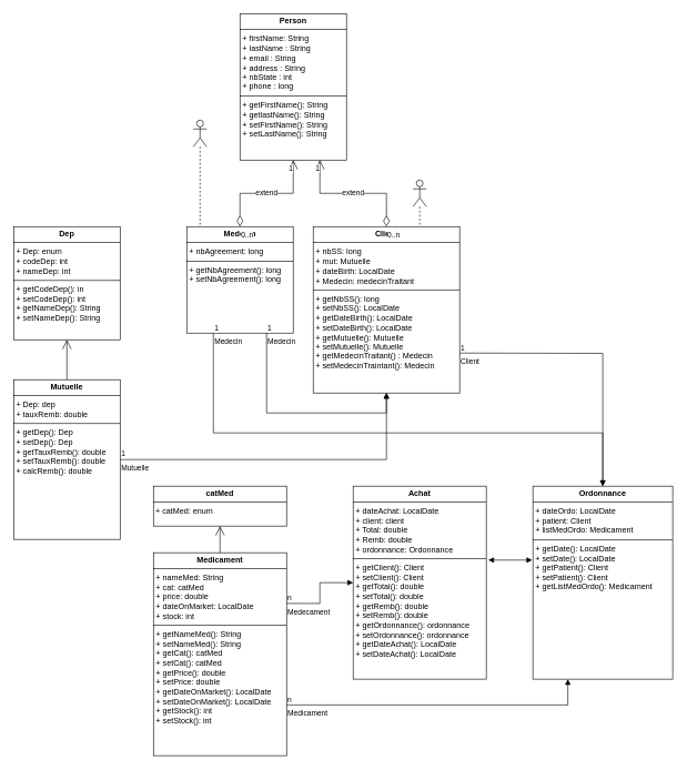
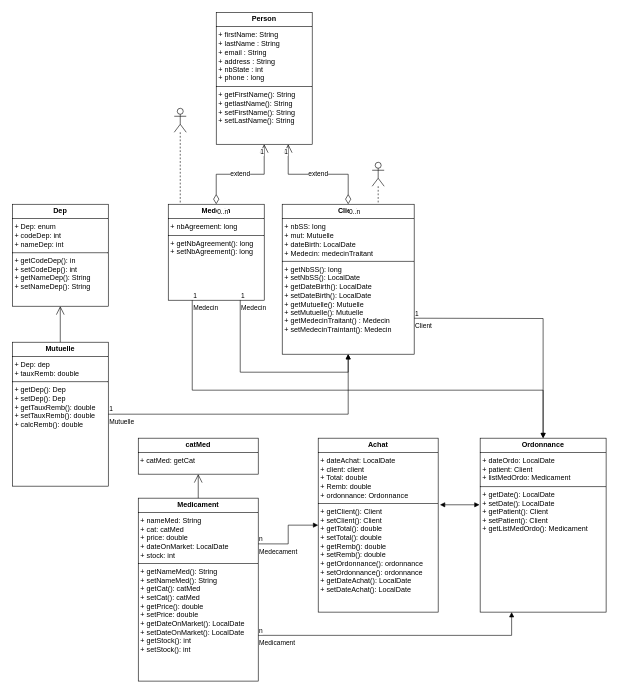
  <mxCell id="0" />
  <mxCell id="1" parent="0" />
  <mxCell id="2" value="&lt;p style=&quot;margin:0px;margin-top:4px;text-align:center;&quot;&gt;&lt;b&gt;Medecin&lt;/b&gt;&lt;/p&gt;&lt;hr size=&quot;1&quot; style=&quot;border-style:solid;&quot;&gt;&lt;p style=&quot;margin:0px;margin-left:4px;&quot;&gt;+ nbAgreement: long&lt;/p&gt;&lt;hr size=&quot;1&quot; style=&quot;border-style:solid;&quot;&gt;&lt;p style=&quot;margin:0px;margin-left:4px;&quot;&gt;+ getNbAgreement(): long&lt;/p&gt;&lt;p style=&quot;margin:0px;margin-left:4px;&quot;&gt;+ setNbAgreement(): long&lt;/p&gt;" style="verticalAlign=top;align=left;overflow=fill;html=1;whiteSpace=wrap;" vertex="1" parent="1"><mxGeometry x="280" y="340" width="160" height="160" as="geometry" /></mxCell>
  <mxCell id="3" value="&lt;p style=&quot;margin:0px;margin-top:4px;text-align:center;&quot;&gt;&lt;b&gt;Person&lt;/b&gt;&lt;/p&gt;&lt;hr size=&quot;1&quot; style=&quot;border-style:solid;&quot;&gt;&lt;p style=&quot;margin:0px;margin-left:4px;&quot;&gt;+ firstName: String&lt;/p&gt;&lt;p style=&quot;margin:0px;margin-left:4px;&quot;&gt;+ lastName : String&lt;/p&gt;&lt;p style=&quot;margin:0px;margin-left:4px;&quot;&gt;+ email : String&lt;/p&gt;&lt;p style=&quot;margin:0px;margin-left:4px;&quot;&gt;+ address : String&lt;/p&gt;&lt;p style=&quot;margin:0px;margin-left:4px;&quot;&gt;+ nbState : int&lt;/p&gt;&lt;p style=&quot;margin:0px;margin-left:4px;&quot;&gt;+ phone : long&lt;/p&gt;&lt;hr size=&quot;1&quot; style=&quot;border-style:solid;&quot;&gt;&lt;p style=&quot;margin:0px;margin-left:4px;&quot;&gt;+ getFirstName(): String&lt;/p&gt;&lt;p style=&quot;margin:0px;margin-left:4px;&quot;&gt;+ getlastName(): String&lt;/p&gt;&lt;p style=&quot;margin:0px;margin-left:4px;&quot;&gt;+ setFirstName(): String&lt;/p&gt;&lt;p style=&quot;margin:0px;margin-left:4px;&quot;&gt;+ setLastName(): String&lt;/p&gt;" style="verticalAlign=top;align=left;overflow=fill;html=1;whiteSpace=wrap;" vertex="1" parent="1"><mxGeometry x="360" y="20" width="160" height="220" as="geometry" /></mxCell>
  <mxCell id="4" value="extend" style="endArrow=open;html=1;endSize=12;startArrow=diamondThin;startSize=14;startFill=0;edgeStyle=orthogonalEdgeStyle;rounded=0;entryX=0.5;entryY=1;entryDx=0;entryDy=0;exitX=0.5;exitY=0;exitDx=0;exitDy=0;" edge="1" parent="1" source="2" target="3"><mxGeometry relative="1" as="geometry"><mxPoint x="350" y="330" as="sourcePoint" /><mxPoint x="510" y="330" as="targetPoint" /></mxGeometry></mxCell>
  <mxCell id="5" value="0..n" style="edgeLabel;resizable=0;html=1;align=left;verticalAlign=top;" connectable="0" vertex="1" parent="4"><mxGeometry x="-1" relative="1" as="geometry" /></mxCell>
  <mxCell id="6" value="1" style="edgeLabel;resizable=0;html=1;align=right;verticalAlign=top;" connectable="0" vertex="1" parent="4"><mxGeometry x="1" relative="1" as="geometry" /></mxCell>
  <mxCell id="7" value="&lt;p style=&quot;margin:0px;margin-top:4px;text-align:center;&quot;&gt;&lt;b&gt;Client&lt;/b&gt;&lt;/p&gt;&lt;hr size=&quot;1&quot; style=&quot;border-style:solid;&quot;&gt;&lt;p style=&quot;margin:0px;margin-left:4px;&quot;&gt;+ nbSS: long&lt;/p&gt;&lt;p style=&quot;margin:0px;margin-left:4px;&quot;&gt;+ mut: Mutuelle&lt;/p&gt;&lt;p style=&quot;margin:0px;margin-left:4px;&quot;&gt;+ dateBirth: LocalDate&lt;/p&gt;&lt;p style=&quot;margin:0px;margin-left:4px;&quot;&gt;+ Medecin: medecinTraitant&lt;/p&gt;&lt;hr size=&quot;1&quot; style=&quot;border-style:solid;&quot;&gt;&lt;p style=&quot;margin:0px;margin-left:4px;&quot;&gt;+ getNbSS(): long&lt;/p&gt;&lt;p style=&quot;margin:0px;margin-left:4px;&quot;&gt;+ setNbSS(): LocalDate&lt;/p&gt;&lt;p style=&quot;margin:0px;margin-left:4px;&quot;&gt;+ getDateBirth(): LocalDate&lt;/p&gt;&lt;p style=&quot;margin:0px;margin-left:4px;&quot;&gt;+ setDateBirth(): LocalDate&lt;/p&gt;&lt;p style=&quot;margin:0px;margin-left:4px;&quot;&gt;+ getMutuelle(): Mutuelle&lt;/p&gt;&lt;p style=&quot;margin:0px;margin-left:4px;&quot;&gt;+ setMutuelle(): Mutuelle&lt;/p&gt;&lt;p style=&quot;margin:0px;margin-left:4px;&quot;&gt;+ getMedecinTraitant() : Medecin&lt;/p&gt;&lt;p style=&quot;margin:0px;margin-left:4px;&quot;&gt;+ setMedecinTraintant(): Medecin&lt;/p&gt;&lt;p style=&quot;margin:0px;margin-left:4px;&quot;&gt;&lt;br&gt;&lt;/p&gt;&lt;p style=&quot;margin:0px;margin-left:4px;&quot;&gt;&lt;br&gt;&lt;/p&gt;" style="verticalAlign=top;align=left;overflow=fill;html=1;whiteSpace=wrap;" vertex="1" parent="1"><mxGeometry x="470" y="340" width="220" height="250" as="geometry" /></mxCell>
  <mxCell id="8" value="extend" style="endArrow=open;html=1;endSize=12;startArrow=diamondThin;startSize=14;startFill=0;edgeStyle=orthogonalEdgeStyle;rounded=0;entryX=0.75;entryY=1;entryDx=0;entryDy=0;exitX=0.5;exitY=0;exitDx=0;exitDy=0;" edge="1" parent="1" source="7" target="3"><mxGeometry relative="1" as="geometry"><mxPoint x="500" y="290" as="sourcePoint" /><mxPoint x="660" y="290" as="targetPoint" /></mxGeometry></mxCell>
  <mxCell id="9" value="0..n" style="edgeLabel;resizable=0;html=1;align=left;verticalAlign=top;" connectable="0" vertex="1" parent="8"><mxGeometry x="-1" relative="1" as="geometry" /></mxCell>
  <mxCell id="10" value="1" style="edgeLabel;resizable=0;html=1;align=right;verticalAlign=top;" connectable="0" vertex="1" parent="8"><mxGeometry x="1" relative="1" as="geometry" /></mxCell>
  <mxCell id="11" value="&lt;p style=&quot;margin:0px;margin-top:4px;text-align:center;&quot;&gt;&lt;b&gt;Mutuelle&lt;/b&gt;&lt;/p&gt;&lt;hr size=&quot;1&quot; style=&quot;border-style:solid;&quot;&gt;&lt;p style=&quot;margin:0px;margin-left:4px;&quot;&gt;+ Dep: dep&lt;/p&gt;&lt;p style=&quot;margin:0px;margin-left:4px;&quot;&gt;+ tauxRemb: double&lt;/p&gt;&lt;hr size=&quot;1&quot; style=&quot;border-style:solid;&quot;&gt;&lt;p style=&quot;margin:0px;margin-left:4px;&quot;&gt;+ getDep(): Dep&lt;/p&gt;&lt;p style=&quot;margin:0px;margin-left:4px;&quot;&gt;+ setDep(): Dep&lt;/p&gt;&lt;p style=&quot;margin:0px;margin-left:4px;&quot;&gt;+ getTauxRemb(): double&lt;/p&gt;&lt;p style=&quot;margin:0px;margin-left:4px;&quot;&gt;+ setTauxRemb(): double&lt;/p&gt;&lt;p style=&quot;margin:0px;margin-left:4px;&quot;&gt;+ calcRemb(): double&lt;/p&gt;&lt;p style=&quot;margin:0px;margin-left:4px;&quot;&gt;&lt;br&gt;&lt;/p&gt;" style="verticalAlign=top;align=left;overflow=fill;html=1;whiteSpace=wrap;" vertex="1" parent="1"><mxGeometry x="20" y="570" width="160" height="240" as="geometry" /></mxCell>
  <mxCell id="12" value="&lt;p style=&quot;margin:0px;margin-top:4px;text-align:center;&quot;&gt;&lt;b&gt;Ordonnance&lt;/b&gt;&lt;/p&gt;&lt;hr size=&quot;1&quot; style=&quot;border-style:solid;&quot;&gt;&lt;p style=&quot;margin:0px;margin-left:4px;&quot;&gt;+ dateOrdo: LocalDate&lt;/p&gt;&lt;p style=&quot;margin:0px;margin-left:4px;&quot;&gt;+ patient: Client&lt;/p&gt;&lt;p style=&quot;margin:0px;margin-left:4px;&quot;&gt;+ listMedOrdo: Medicament&lt;/p&gt;&lt;hr size=&quot;1&quot; style=&quot;border-style:solid;&quot;&gt;&lt;p style=&quot;margin:0px;margin-left:4px;&quot;&gt;+ getDate(): LocalDate&lt;/p&gt;&lt;p style=&quot;margin:0px;margin-left:4px;&quot;&gt;+ setDate(): LocalDate&lt;/p&gt;&lt;p style=&quot;margin:0px;margin-left:4px;&quot;&gt;+ getPatient(): Client&lt;/p&gt;&lt;p style=&quot;margin:0px;margin-left:4px;&quot;&gt;+ setPatient(): Client&lt;/p&gt;&lt;p style=&quot;margin:0px;margin-left:4px;&quot;&gt;+ getListMedOrdo(): Medicament&lt;/p&gt;" style="verticalAlign=top;align=left;overflow=fill;html=1;whiteSpace=wrap;" vertex="1" parent="1"><mxGeometry x="800" y="730" width="210" height="290" as="geometry" /></mxCell>
  <mxCell id="13" value="&lt;p style=&quot;margin:0px;margin-top:4px;text-align:center;&quot;&gt;&lt;b&gt;Medicament&lt;/b&gt;&lt;/p&gt;&lt;hr size=&quot;1&quot; style=&quot;border-style:solid;&quot;&gt;&lt;p style=&quot;margin:0px;margin-left:4px;&quot;&gt;+ nameMed: String&lt;/p&gt;&lt;p style=&quot;margin:0px;margin-left:4px;&quot;&gt;+ cat: catMed&lt;/p&gt;&lt;p style=&quot;margin:0px;margin-left:4px;&quot;&gt;+ price: double&lt;/p&gt;&lt;p style=&quot;margin:0px;margin-left:4px;&quot;&gt;+ dateOnMarket: LocalDate&lt;/p&gt;&lt;p style=&quot;margin:0px;margin-left:4px;&quot;&gt;+ stock: int&lt;/p&gt;&lt;hr size=&quot;1&quot; style=&quot;border-style:solid;&quot;&gt;&lt;p style=&quot;margin:0px;margin-left:4px;&quot;&gt;+ getNameMed(): String&lt;/p&gt;&lt;p style=&quot;margin:0px;margin-left:4px;&quot;&gt;+ setNameMed(): String&lt;/p&gt;&lt;p style=&quot;margin:0px;margin-left:4px;&quot;&gt;+ getCat(): catMed&lt;/p&gt;&lt;p style=&quot;margin:0px;margin-left:4px;&quot;&gt;+ setCat(): catMed&lt;/p&gt;&lt;p style=&quot;margin:0px;margin-left:4px;&quot;&gt;+ getPrice(): double&lt;/p&gt;&lt;p style=&quot;margin:0px;margin-left:4px;&quot;&gt;+ setPrice: double&lt;/p&gt;&lt;p style=&quot;margin:0px;margin-left:4px;&quot;&gt;+ getDateOnMarket(): LocalDate&lt;/p&gt;&lt;p style=&quot;margin:0px;margin-left:4px;&quot;&gt;+ setDateOnMarket(): LocalDate&lt;/p&gt;&lt;p style=&quot;margin:0px;margin-left:4px;&quot;&gt;+ getStock(): int&lt;/p&gt;&lt;p style=&quot;margin:0px;margin-left:4px;&quot;&gt;+ setStock(): int&lt;/p&gt;&lt;p style=&quot;margin:0px;margin-left:4px;&quot;&gt;&lt;br&gt;&lt;/p&gt;" style="verticalAlign=top;align=left;overflow=fill;html=1;whiteSpace=wrap;" vertex="1" parent="1"><mxGeometry x="230" y="830" width="200" height="305" as="geometry" /></mxCell>
- <mxCell id="14" value="&lt;p style=&quot;margin:0px;margin-top:4px;text-align:center;&quot;&gt;&lt;b&gt;catMed&lt;/b&gt;&lt;/p&gt;&lt;hr size=&quot;1&quot; style=&quot;border-style:solid;&quot;&gt;&amp;nbsp;+ catMed: enum&lt;div style=&quot;height:2px;&quot;&gt;&lt;/div&gt;" style="verticalAlign=top;align=left;overflow=fill;html=1;whiteSpace=wrap;" vertex="1" parent="1"><mxGeometry x="230" y="730" width="200" height="60" as="geometry" /></mxCell>
+ <mxCell id="14" value="&lt;p style=&quot;margin:0px;margin-top:4px;text-align:center;&quot;&gt;&lt;b&gt;catMed&lt;/b&gt;&lt;/p&gt;&lt;hr size=&quot;1&quot; style=&quot;border-style:solid;&quot;&gt;&amp;nbsp;+ catMed: getCat&lt;div style=&quot;height:2px;&quot;&gt;&lt;/div&gt;" style="verticalAlign=top;align=left;overflow=fill;html=1;whiteSpace=wrap;" vertex="1" parent="1"><mxGeometry x="230" y="730" width="200" height="60" as="geometry" /></mxCell>
  <mxCell id="15" value="" style="endArrow=open;endFill=1;endSize=12;html=1;rounded=0;entryX=0.5;entryY=1;entryDx=0;entryDy=0;exitX=0.5;exitY=0;exitDx=0;exitDy=0;" edge="1" parent="1" source="13" target="14"><mxGeometry width="160" relative="1" as="geometry"><mxPoint x="320" y="777" as="sourcePoint" /><mxPoint x="370" y="760" as="targetPoint" /></mxGeometry></mxCell>
  <mxCell id="16" value="&lt;p style=&quot;margin:0px;margin-top:4px;text-align:center;&quot;&gt;&lt;b&gt;Dep&lt;/b&gt;&lt;/p&gt;&lt;hr size=&quot;1&quot; style=&quot;border-style:solid;&quot;&gt;&lt;p style=&quot;margin:0px;margin-left:4px;&quot;&gt;+ Dep: enum&lt;/p&gt;&lt;p style=&quot;margin:0px;margin-left:4px;&quot;&gt;+ codeDep: int&lt;/p&gt;&lt;p style=&quot;margin:0px;margin-left:4px;&quot;&gt;+ nameDep: int&lt;/p&gt;&lt;hr size=&quot;1&quot; style=&quot;border-style:solid;&quot;&gt;&lt;p style=&quot;margin:0px;margin-left:4px;&quot;&gt;+ getCodeDep(): in&lt;/p&gt;&lt;p style=&quot;margin:0px;margin-left:4px;&quot;&gt;+ setCodeDep(): int&lt;/p&gt;&lt;p style=&quot;margin:0px;margin-left:4px;&quot;&gt;+ getNameDep(): String&lt;/p&gt;&lt;p style=&quot;margin:0px;margin-left:4px;&quot;&gt;+ setNameDep(): String&lt;/p&gt;" style="verticalAlign=top;align=left;overflow=fill;html=1;whiteSpace=wrap;" vertex="1" parent="1"><mxGeometry x="20" y="340" width="160" height="170" as="geometry" /></mxCell>
  <mxCell id="17" value="" style="endArrow=open;endFill=1;endSize=12;html=1;rounded=0;exitX=0.5;exitY=0;exitDx=0;exitDy=0;entryX=0.5;entryY=1;entryDx=0;entryDy=0;" edge="1" parent="1" source="11" target="16"><mxGeometry width="160" relative="1" as="geometry"><mxPoint x="100" y="550" as="sourcePoint" /><mxPoint x="260" y="550" as="targetPoint" /></mxGeometry></mxCell>
  <mxCell id="18" value="&lt;p style=&quot;margin:0px;margin-top:4px;text-align:center;&quot;&gt;&lt;b&gt;Achat&lt;/b&gt;&lt;/p&gt;&lt;hr size=&quot;1&quot; style=&quot;border-style:solid;&quot;&gt;&lt;p style=&quot;margin:0px;margin-left:4px;&quot;&gt;+ dateAchat: LocalDate&lt;/p&gt;&lt;p style=&quot;margin:0px;margin-left:4px;&quot;&gt;+ client: client&lt;/p&gt;&lt;p style=&quot;margin:0px;margin-left:4px;&quot;&gt;+ Total: double&lt;/p&gt;&lt;p style=&quot;margin:0px;margin-left:4px;&quot;&gt;+ Remb: double&lt;/p&gt;&lt;p style=&quot;margin:0px;margin-left:4px;&quot;&gt;+ ordonnance: Ordonnance&lt;/p&gt;&lt;hr size=&quot;1&quot; style=&quot;border-style:solid;&quot;&gt;&lt;p style=&quot;margin:0px;margin-left:4px;&quot;&gt;+ getClient(): Client&lt;/p&gt;&lt;p style=&quot;margin:0px;margin-left:4px;&quot;&gt;+ setClient(): Client&lt;/p&gt;&lt;p style=&quot;margin:0px;margin-left:4px;&quot;&gt;+ getTotal(): double&lt;/p&gt;&lt;p style=&quot;margin:0px;margin-left:4px;&quot;&gt;+ setTotal(): double&lt;/p&gt;&lt;p style=&quot;margin:0px;margin-left:4px;&quot;&gt;+ getRemb(): double&lt;/p&gt;&lt;p style=&quot;margin:0px;margin-left:4px;&quot;&gt;+ setRemb(): double&lt;/p&gt;&lt;p style=&quot;margin:0px;margin-left:4px;&quot;&gt;+ getOrdonnance(): ordonnance&lt;/p&gt;&lt;p style=&quot;margin:0px;margin-left:4px;&quot;&gt;+ setOrdonnance(): ordonnance&lt;/p&gt;&lt;p style=&quot;margin:0px;margin-left:4px;&quot;&gt;+ getDateAchat(): LocalDate&lt;/p&gt;&lt;p style=&quot;margin:0px;margin-left:4px;&quot;&gt;+ setDateAchat(): LocalDate&lt;/p&gt;" style="verticalAlign=top;align=left;overflow=fill;html=1;whiteSpace=wrap;" vertex="1" parent="1"><mxGeometry x="530" y="730" width="200" height="290" as="geometry" /></mxCell>
  <mxCell id="19" value="" style="endArrow=block;startArrow=block;endFill=1;startFill=1;html=1;rounded=0;exitX=1.015;exitY=0.383;exitDx=0;exitDy=0;exitPerimeter=0;entryX=-0.005;entryY=0.383;entryDx=0;entryDy=0;entryPerimeter=0;" edge="1" parent="1" source="18" target="12"><mxGeometry width="160" relative="1" as="geometry"><mxPoint x="730" y="740" as="sourcePoint" /><mxPoint x="890" y="740" as="targetPoint" /></mxGeometry></mxCell>
  <mxCell id="20" value="" style="shape=umlLifeline;perimeter=lifelinePerimeter;whiteSpace=wrap;html=1;container=1;dropTarget=0;collapsible=0;recursiveResize=0;outlineConnect=0;portConstraint=eastwest;newEdgeStyle={&quot;curved&quot;:0,&quot;rounded&quot;:0};participant=umlActor;" vertex="1" parent="1"><mxGeometry x="620" y="270" width="20" height="70" as="geometry" /></mxCell>
  <mxCell id="21" value="" style="shape=umlLifeline;perimeter=lifelinePerimeter;whiteSpace=wrap;html=1;container=1;dropTarget=0;collapsible=0;recursiveResize=0;outlineConnect=0;portConstraint=eastwest;newEdgeStyle={&quot;curved&quot;:0,&quot;rounded&quot;:0};participant=umlActor;" vertex="1" parent="1"><mxGeometry x="290" y="180" width="20" height="160" as="geometry" /></mxCell>
  <mxCell id="22" value="Client" style="endArrow=block;endFill=1;html=1;edgeStyle=orthogonalEdgeStyle;align=left;verticalAlign=top;rounded=0;entryX=0.5;entryY=0;entryDx=0;entryDy=0;" edge="1" parent="1" target="12"><mxGeometry x="-1" relative="1" as="geometry"><mxPoint x="690" y="530" as="sourcePoint" /><mxPoint x="850" y="530" as="targetPoint" /></mxGeometry></mxCell>
  <mxCell id="23" value="1" style="edgeLabel;resizable=0;html=1;align=left;verticalAlign=bottom;" connectable="0" vertex="1" parent="22"><mxGeometry x="-1" relative="1" as="geometry" /></mxCell>
  <mxCell id="24" value="Medecin" style="endArrow=block;endFill=1;html=1;edgeStyle=orthogonalEdgeStyle;align=left;verticalAlign=top;rounded=0;exitX=0.25;exitY=1;exitDx=0;exitDy=0;entryX=0.5;entryY=0;entryDx=0;entryDy=0;" edge="1" parent="1" source="2" target="12"><mxGeometry x="-1" relative="1" as="geometry"><mxPoint x="340" y="530" as="sourcePoint" /><mxPoint x="500" y="530" as="targetPoint" /><Array as="points"><mxPoint x="320" y="650" /><mxPoint x="905" y="650" /></Array></mxGeometry></mxCell>
  <mxCell id="25" value="1" style="edgeLabel;resizable=0;html=1;align=left;verticalAlign=bottom;" connectable="0" vertex="1" parent="24"><mxGeometry x="-1" relative="1" as="geometry" /></mxCell>
  <mxCell id="26" value="Medicament" style="endArrow=block;endFill=1;html=1;edgeStyle=orthogonalEdgeStyle;align=left;verticalAlign=top;rounded=0;exitX=1;exitY=0.75;exitDx=0;exitDy=0;entryX=0.25;entryY=1;entryDx=0;entryDy=0;" edge="1" parent="1" source="13" target="12"><mxGeometry x="-1" relative="1" as="geometry"><mxPoint x="470" y="1040" as="sourcePoint" /><mxPoint x="630" y="1040" as="targetPoint" /></mxGeometry></mxCell>
  <mxCell id="27" value="n" style="edgeLabel;resizable=0;html=1;align=left;verticalAlign=bottom;" connectable="0" vertex="1" parent="26"><mxGeometry x="-1" relative="1" as="geometry" /></mxCell>
  <mxCell id="28" value="Medecament&lt;div&gt;&lt;br&gt;&lt;/div&gt;" style="endArrow=block;endFill=1;html=1;edgeStyle=orthogonalEdgeStyle;align=left;verticalAlign=top;rounded=0;entryX=0;entryY=0.5;entryDx=0;entryDy=0;exitX=1;exitY=0.25;exitDx=0;exitDy=0;" edge="1" parent="1" source="13" target="18"><mxGeometry x="-1" relative="1" as="geometry"><mxPoint x="470" y="870" as="sourcePoint" /><mxPoint x="500" y="790" as="targetPoint" /></mxGeometry></mxCell>
  <mxCell id="29" value="n" style="edgeLabel;resizable=0;html=1;align=left;verticalAlign=bottom;" connectable="0" vertex="1" parent="28"><mxGeometry x="-1" relative="1" as="geometry" /></mxCell>
  <mxCell id="30" value="Mutuelle" style="endArrow=block;endFill=1;html=1;edgeStyle=orthogonalEdgeStyle;align=left;verticalAlign=top;rounded=0;exitX=1;exitY=0.5;exitDx=0;exitDy=0;entryX=0.5;entryY=1;entryDx=0;entryDy=0;strokeColor=light-dark(#000000,#3333FF);" edge="1" parent="1" source="11" target="7"><mxGeometry x="-1" relative="1" as="geometry"><mxPoint x="220" y="590" as="sourcePoint" /><mxPoint x="380" y="590" as="targetPoint" /></mxGeometry></mxCell>
  <mxCell id="31" value="1" style="edgeLabel;resizable=0;html=1;align=left;verticalAlign=bottom;" connectable="0" vertex="1" parent="30"><mxGeometry x="-1" relative="1" as="geometry" /></mxCell>
  <mxCell id="32" value="Medecin" style="endArrow=block;endFill=1;html=1;edgeStyle=orthogonalEdgeStyle;align=left;verticalAlign=top;rounded=0;exitX=0.75;exitY=1;exitDx=0;exitDy=0;entryX=0.5;entryY=1;entryDx=0;entryDy=0;" edge="1" parent="1" source="2" target="7"><mxGeometry x="-1" relative="1" as="geometry"><mxPoint x="400" y="600" as="sourcePoint" /><mxPoint x="560" y="600" as="targetPoint" /><Array as="points"><mxPoint x="400" y="620" /><mxPoint x="580" y="620" /></Array></mxGeometry></mxCell>
  <mxCell id="33" value="1" style="edgeLabel;resizable=0;html=1;align=left;verticalAlign=bottom;" connectable="0" vertex="1" parent="32"><mxGeometry x="-1" relative="1" as="geometry" /></mxCell>
